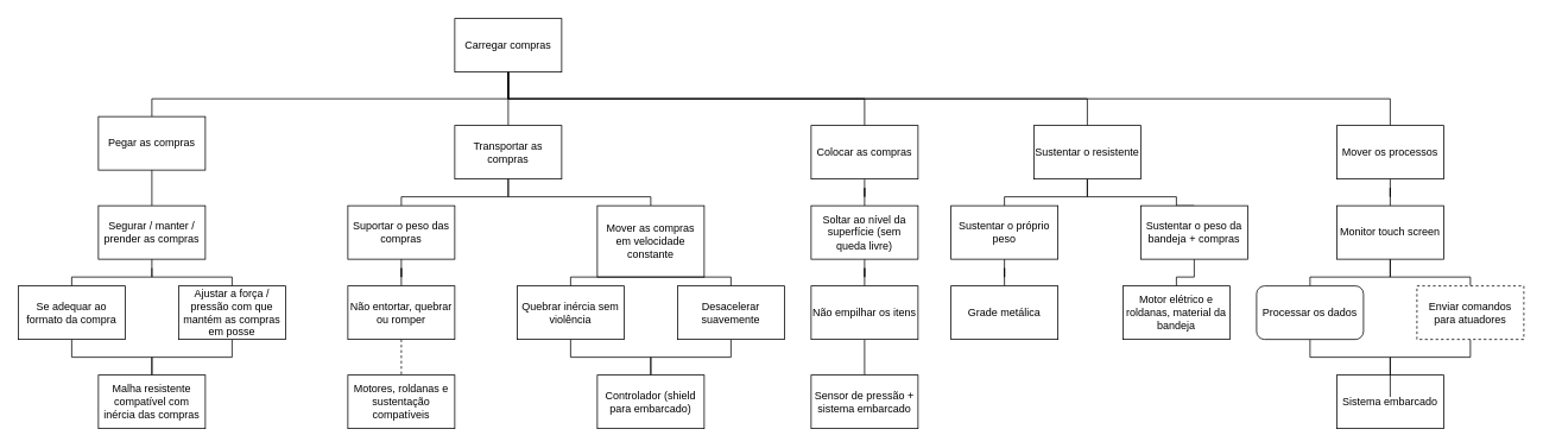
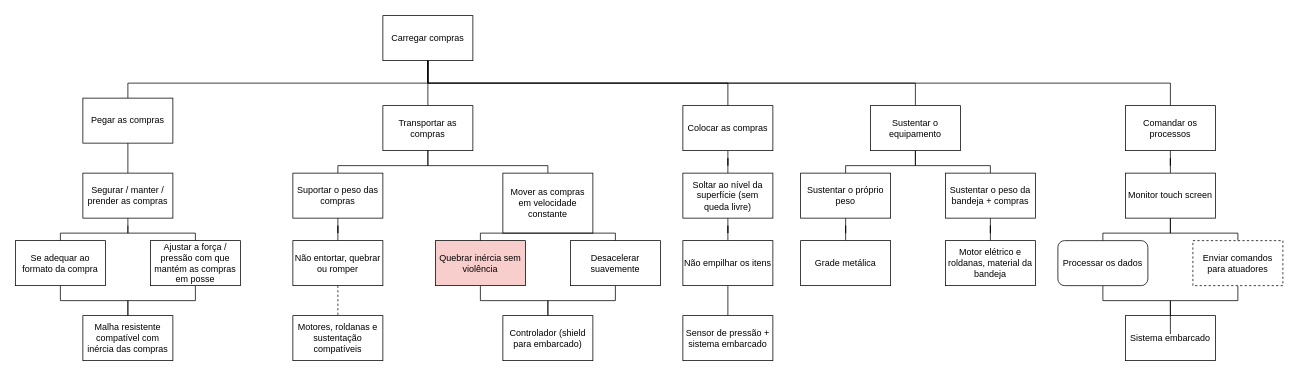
  <mxCell id="0" />
  <mxCell id="1" parent="0" />
  <mxCell id="2" style="edgeStyle=orthogonalEdgeStyle;rounded=0;orthogonalLoop=1;jettySize=auto;html=1;entryX=0.5;entryY=0;entryDx=0;entryDy=0;endArrow=none;endFill=0;" edge="1" parent="1" source="4" target="39"><mxGeometry relative="1" as="geometry"><Array as="points"><mxPoint x="570" y="110" /><mxPoint x="1220" y="110" /></Array></mxGeometry></mxCell>
  <mxCell id="3" style="edgeStyle=orthogonalEdgeStyle;rounded=0;orthogonalLoop=1;jettySize=auto;html=1;entryX=0.5;entryY=0;entryDx=0;entryDy=0;endArrow=none;endFill=0;exitX=0.5;exitY=1;exitDx=0;exitDy=0;" edge="1" parent="1" source="4" target="45"><mxGeometry relative="1" as="geometry" /></mxCell>
  <mxCell id="4" value="Carregar compras" style="whiteSpace=wrap;html=1;" parent="1" vertex="1"><mxGeometry x="510" y="20" width="120" height="60" as="geometry" /></mxCell>
  <mxCell id="5" style="edgeStyle=orthogonalEdgeStyle;rounded=0;orthogonalLoop=1;jettySize=auto;html=1;endArrow=none;endFill=0;entryX=0.5;entryY=1;entryDx=0;entryDy=0;exitX=0.5;exitY=0;exitDx=0;exitDy=0;" parent="1" source="6" target="4" edge="1"><mxGeometry relative="1" as="geometry"><mxPoint x="570" y="110" as="targetPoint" /><Array as="points"><mxPoint x="170" y="110" /><mxPoint x="570" y="110" /></Array></mxGeometry></mxCell>
  <mxCell id="6" value="Pegar as compras" style="whiteSpace=wrap;html=1;" parent="1" vertex="1"><mxGeometry x="110" y="130" width="120" height="60" as="geometry" /></mxCell>
  <mxCell id="7" style="edgeStyle=orthogonalEdgeStyle;rounded=0;orthogonalLoop=1;jettySize=auto;html=1;endArrow=none;endFill=0;" parent="1" source="8" edge="1"><mxGeometry relative="1" as="geometry"><mxPoint x="570" y="80" as="targetPoint" /></mxGeometry></mxCell>
  <mxCell id="8" value="Transportar as compras" style="whiteSpace=wrap;html=1;" parent="1" vertex="1"><mxGeometry x="510" y="140" width="120" height="60" as="geometry" /></mxCell>
  <mxCell id="9" style="edgeStyle=orthogonalEdgeStyle;rounded=0;orthogonalLoop=1;jettySize=auto;html=1;entryX=0.5;entryY=1;entryDx=0;entryDy=0;endArrow=none;endFill=0;" parent="1" source="11" target="4" edge="1"><mxGeometry relative="1" as="geometry"><Array as="points"><mxPoint x="970" y="110" /><mxPoint x="570" y="110" /></Array></mxGeometry></mxCell>
  <mxCell id="10" style="edgeStyle=orthogonalEdgeStyle;rounded=0;orthogonalLoop=1;jettySize=auto;html=1;entryX=0.5;entryY=0;entryDx=0;entryDy=0;endArrow=none;endFill=0;" parent="1" source="11" target="34" edge="1"><mxGeometry relative="1" as="geometry" /></mxCell>
  <mxCell id="11" value="Colocar as compras" style="whiteSpace=wrap;html=1;" parent="1" vertex="1"><mxGeometry x="910" y="140" width="120" height="60" as="geometry" /></mxCell>
  <mxCell id="12" style="edgeStyle=orthogonalEdgeStyle;rounded=0;orthogonalLoop=1;jettySize=auto;html=1;entryX=0.5;entryY=1;entryDx=0;entryDy=0;endArrow=none;endFill=0;" parent="1" source="13" target="6" edge="1"><mxGeometry relative="1" as="geometry" /></mxCell>
  <mxCell id="13" value="Segurar / manter / prender as compras" style="whiteSpace=wrap;html=1;" parent="1" vertex="1"><mxGeometry x="110" y="230" width="120" height="60" as="geometry" /></mxCell>
  <mxCell id="14" style="edgeStyle=orthogonalEdgeStyle;rounded=0;orthogonalLoop=1;jettySize=auto;html=1;endArrow=none;endFill=0;" parent="1" source="16" edge="1"><mxGeometry relative="1" as="geometry"><mxPoint x="170" y="300" as="targetPoint" /><Array as="points"><mxPoint x="80" y="310" /><mxPoint x="170" y="310" /></Array></mxGeometry></mxCell>
  <mxCell id="15" style="edgeStyle=orthogonalEdgeStyle;rounded=0;orthogonalLoop=1;jettySize=auto;html=1;entryX=0.5;entryY=0;entryDx=0;entryDy=0;endArrow=none;endFill=0;" edge="1" parent="1" source="16" target="59"><mxGeometry relative="1" as="geometry"><Array as="points"><mxPoint x="80" y="400" /><mxPoint x="170" y="400" /></Array></mxGeometry></mxCell>
  <mxCell id="16" value="Se adequar ao formato da compra" style="whiteSpace=wrap;html=1;" parent="1" vertex="1"><mxGeometry x="20" y="320" width="120" height="60" as="geometry" /></mxCell>
  <mxCell id="17" style="edgeStyle=orthogonalEdgeStyle;rounded=0;orthogonalLoop=1;jettySize=auto;html=1;entryX=0.5;entryY=1;entryDx=0;entryDy=0;endArrow=none;endFill=0;" parent="1" source="19" target="13" edge="1"><mxGeometry relative="1" as="geometry"><mxPoint x="170" y="310" as="targetPoint" /><Array as="points"><mxPoint x="260" y="310" /><mxPoint x="170" y="310" /></Array></mxGeometry></mxCell>
  <mxCell id="18" style="edgeStyle=orthogonalEdgeStyle;rounded=0;orthogonalLoop=1;jettySize=auto;html=1;entryX=0.5;entryY=0;entryDx=0;entryDy=0;endArrow=none;endFill=0;" edge="1" parent="1" source="19" target="59"><mxGeometry relative="1" as="geometry"><Array as="points"><mxPoint x="260" y="400" /><mxPoint x="170" y="400" /></Array></mxGeometry></mxCell>
  <mxCell id="19" value="Ajustar a força / pressão com que mantém as compras em posse" style="whiteSpace=wrap;html=1;" parent="1" vertex="1"><mxGeometry x="200" y="320" width="120" height="60" as="geometry" /></mxCell>
  <mxCell id="20" style="edgeStyle=orthogonalEdgeStyle;rounded=0;orthogonalLoop=1;jettySize=auto;html=1;entryX=0.5;entryY=1;entryDx=0;entryDy=0;endArrow=none;endFill=0;" parent="1" source="21" target="8" edge="1"><mxGeometry relative="1" as="geometry"><Array as="points"><mxPoint x="450" y="220" /><mxPoint x="570" y="220" /></Array></mxGeometry></mxCell>
  <mxCell id="21" value="Suportar o peso das compras" style="whiteSpace=wrap;html=1;" parent="1" vertex="1"><mxGeometry x="390" y="230" width="120" height="60" as="geometry" /></mxCell>
  <mxCell id="22" style="edgeStyle=orthogonalEdgeStyle;rounded=0;orthogonalLoop=1;jettySize=auto;html=1;entryX=0.5;entryY=1;entryDx=0;entryDy=0;endArrow=none;endFill=0;" parent="1" source="23" target="8" edge="1"><mxGeometry relative="1" as="geometry"><Array as="points"><mxPoint x="730" y="220" /><mxPoint x="570" y="220" /></Array></mxGeometry></mxCell>
  <mxCell id="23" value="Mover as compras em velocidade constante" style="whiteSpace=wrap;html=1;" parent="1" vertex="1"><mxGeometry x="670" y="230" width="120" height="80" as="geometry" /></mxCell>
  <mxCell id="24" style="edgeStyle=orthogonalEdgeStyle;rounded=0;orthogonalLoop=1;jettySize=auto;html=1;entryX=0.5;entryY=1;entryDx=0;entryDy=0;endArrow=none;endFill=0;" parent="1" source="26" target="21" edge="1"><mxGeometry relative="1" as="geometry" /></mxCell>
  <mxCell id="25" style="edgeStyle=orthogonalEdgeStyle;rounded=0;orthogonalLoop=1;jettySize=auto;html=1;entryX=0.5;entryY=0;entryDx=0;entryDy=0;endArrow=none;endFill=0;dashed=1;" edge="1" parent="1" source="26" target="58"><mxGeometry relative="1" as="geometry" /></mxCell>
  <mxCell id="26" value="Não entortar, quebrar ou romper" style="whiteSpace=wrap;html=1;" parent="1" vertex="1"><mxGeometry x="390" y="320" width="120" height="60" as="geometry" /></mxCell>
  <mxCell id="27" style="edgeStyle=orthogonalEdgeStyle;rounded=0;orthogonalLoop=1;jettySize=auto;html=1;entryX=0.5;entryY=1;entryDx=0;entryDy=0;endArrow=none;endFill=0;" parent="1" source="29" target="23" edge="1"><mxGeometry relative="1" as="geometry"><Array as="points"><mxPoint x="640" y="310" /><mxPoint x="730" y="310" /></Array></mxGeometry></mxCell>
  <mxCell id="28" style="edgeStyle=orthogonalEdgeStyle;rounded=0;orthogonalLoop=1;jettySize=auto;html=1;entryX=0.5;entryY=0;entryDx=0;entryDy=0;endArrow=none;endFill=0;" edge="1" parent="1" source="29" target="57"><mxGeometry relative="1" as="geometry"><Array as="points"><mxPoint x="640" y="400" /><mxPoint x="730" y="400" /></Array></mxGeometry></mxCell>
- <mxCell id="29" value="Quebrar inércia sem violência" style="whiteSpace=wrap;html=1;" parent="1" vertex="1"><mxGeometry x="580" y="320" width="120" height="60" as="geometry" /></mxCell>
+ <mxCell id="29" value="Quebrar inércia sem violência" style="whiteSpace=wrap;html=1;fillColor=#f8cecc;" parent="1" vertex="1"><mxGeometry x="580" y="320" width="120" height="60" as="geometry" /></mxCell>
  <mxCell id="30" style="edgeStyle=orthogonalEdgeStyle;rounded=0;orthogonalLoop=1;jettySize=auto;html=1;entryX=0.5;entryY=1;entryDx=0;entryDy=0;endArrow=none;endFill=0;" parent="1" source="32" target="23" edge="1"><mxGeometry relative="1" as="geometry"><Array as="points"><mxPoint x="820" y="310" /><mxPoint x="730" y="310" /></Array></mxGeometry></mxCell>
  <mxCell id="31" style="edgeStyle=orthogonalEdgeStyle;rounded=0;orthogonalLoop=1;jettySize=auto;html=1;entryX=0.5;entryY=0;entryDx=0;entryDy=0;endArrow=none;endFill=0;" edge="1" parent="1" source="32" target="57"><mxGeometry relative="1" as="geometry"><Array as="points"><mxPoint x="820" y="400" /><mxPoint x="730" y="400" /></Array></mxGeometry></mxCell>
  <mxCell id="32" value="Desacelerar suavemente" style="whiteSpace=wrap;html=1;" parent="1" vertex="1"><mxGeometry x="760" y="320" width="120" height="60" as="geometry" /></mxCell>
  <mxCell id="33" style="edgeStyle=orthogonalEdgeStyle;rounded=0;orthogonalLoop=1;jettySize=auto;html=1;entryX=0.5;entryY=0;entryDx=0;entryDy=0;endArrow=none;endFill=0;" parent="1" source="34" target="36" edge="1"><mxGeometry relative="1" as="geometry" /></mxCell>
  <mxCell id="34" value="Soltar ao nível da superfície (sem queda livre)" style="whiteSpace=wrap;html=1;" parent="1" vertex="1"><mxGeometry x="910" y="230" width="120" height="60" as="geometry" /></mxCell>
  <mxCell id="35" value="" style="edgeStyle=orthogonalEdgeStyle;rounded=0;orthogonalLoop=1;jettySize=auto;html=1;endArrow=none;endFill=0;" edge="1" parent="1" source="36" target="56"><mxGeometry relative="1" as="geometry" /></mxCell>
  <mxCell id="36" value="Não empilhar os itens" style="whiteSpace=wrap;html=1;" parent="1" vertex="1"><mxGeometry x="910" y="320" width="120" height="60" as="geometry" /></mxCell>
  <mxCell id="37" style="edgeStyle=orthogonalEdgeStyle;rounded=0;orthogonalLoop=1;jettySize=auto;html=1;entryX=0.5;entryY=0;entryDx=0;entryDy=0;endArrow=none;endFill=0;" edge="1" parent="1" source="39" target="41"><mxGeometry relative="1" as="geometry"><Array as="points"><mxPoint x="1220" y="220" /><mxPoint x="1127" y="220" /></Array></mxGeometry></mxCell>
  <mxCell id="38" style="edgeStyle=orthogonalEdgeStyle;rounded=0;orthogonalLoop=1;jettySize=auto;html=1;entryX=0.5;entryY=0;entryDx=0;entryDy=0;endArrow=none;endFill=0;exitX=0.5;exitY=1;exitDx=0;exitDy=0;" edge="1" parent="1" source="39" target="43"><mxGeometry relative="1" as="geometry"><Array as="points"><mxPoint x="1220" y="220" /><mxPoint x="1320" y="220" /></Array></mxGeometry></mxCell>
- <mxCell id="39" value="Sustentar o resistente" style="whiteSpace=wrap;html=1;" vertex="1" parent="1"><mxGeometry x="1160" y="140" width="120" height="60" as="geometry" /></mxCell>
+ <mxCell id="39" value="Sustentar o equipamento" style="whiteSpace=wrap;html=1;" vertex="1" parent="1"><mxGeometry x="1160" y="140" width="120" height="60" as="geometry" /></mxCell>
  <mxCell id="40" style="edgeStyle=orthogonalEdgeStyle;rounded=0;orthogonalLoop=1;jettySize=auto;html=1;entryX=0.5;entryY=0;entryDx=0;entryDy=0;endArrow=none;endFill=0;" edge="1" parent="1" source="41" target="54"><mxGeometry relative="1" as="geometry" /></mxCell>
  <mxCell id="41" value="Sustentar o próprio peso" style="rounded=0;whiteSpace=wrap;html=1;" vertex="1" parent="1"><mxGeometry x="1067" y="230" width="120" height="60" as="geometry" /></mxCell>
  <mxCell id="42" style="edgeStyle=orthogonalEdgeStyle;rounded=0;orthogonalLoop=1;jettySize=auto;html=1;entryX=0.5;entryY=0;entryDx=0;entryDy=0;endArrow=none;endFill=0;" edge="1" parent="1" source="43" target="55"><mxGeometry relative="1" as="geometry" /></mxCell>
- <mxCell id="43" value="Sustentar o peso da bandeja + compras" style="whiteSpace=wrap;html=1;" vertex="1" parent="1"><mxGeometry x="1280" y="230" width="120" height="60" as="geometry" /></mxCell>
+ <mxCell id="43" value="Sustentar o peso da bandeja + compras" style="whiteSpace=wrap;html=1;" vertex="1" parent="1"><mxGeometry x="1260" y="230" width="120" height="60" as="geometry" /></mxCell>
  <mxCell id="44" style="edgeStyle=orthogonalEdgeStyle;rounded=0;orthogonalLoop=1;jettySize=auto;html=1;entryX=0.5;entryY=0;entryDx=0;entryDy=0;endArrow=none;endFill=0;" edge="1" parent="1" source="45" target="48"><mxGeometry relative="1" as="geometry" /></mxCell>
- <mxCell id="45" value="Mover os processos" style="whiteSpace=wrap;html=1;" vertex="1" parent="1"><mxGeometry x="1500" y="140" width="120" height="60" as="geometry" /></mxCell>
+ <mxCell id="45" value="Comandar os processos" style="whiteSpace=wrap;html=1;" vertex="1" parent="1"><mxGeometry x="1500" y="140" width="120" height="60" as="geometry" /></mxCell>
  <mxCell id="46" style="edgeStyle=orthogonalEdgeStyle;rounded=0;orthogonalLoop=1;jettySize=auto;html=1;entryX=0.5;entryY=0;entryDx=0;entryDy=0;endArrow=none;endFill=0;" edge="1" parent="1" source="48" target="50"><mxGeometry relative="1" as="geometry"><Array as="points"><mxPoint x="1560" y="310" /><mxPoint x="1470" y="310" /></Array></mxGeometry></mxCell>
  <mxCell id="47" style="edgeStyle=orthogonalEdgeStyle;rounded=0;orthogonalLoop=1;jettySize=auto;html=1;entryX=0.5;entryY=0;entryDx=0;entryDy=0;endArrow=none;endFill=0;" edge="1" parent="1" source="48" target="53"><mxGeometry relative="1" as="geometry"><Array as="points"><mxPoint x="1560" y="310" /><mxPoint x="1650" y="310" /></Array></mxGeometry></mxCell>
  <mxCell id="48" value="Monitor touch screen" style="whiteSpace=wrap;html=1;" vertex="1" parent="1"><mxGeometry x="1500" y="230" width="120" height="60" as="geometry" /></mxCell>
  <mxCell id="49" style="edgeStyle=orthogonalEdgeStyle;rounded=0;orthogonalLoop=1;jettySize=auto;html=1;entryX=0.5;entryY=0;entryDx=0;entryDy=0;endArrow=none;endFill=0;" edge="1" parent="1" source="50" target="51"><mxGeometry relative="1" as="geometry"><Array as="points"><mxPoint x="1470" y="400" /><mxPoint x="1560" y="400" /></Array></mxGeometry></mxCell>
  <mxCell id="50" value="Processar os dados" style="whiteSpace=wrap;html=1;rounded=1;" vertex="1" parent="1"><mxGeometry x="1410" y="320" width="120" height="60" as="geometry" /></mxCell>
  <mxCell id="51" value="Sistema embarcado" style="whiteSpace=wrap;html=1;" vertex="1" parent="1"><mxGeometry x="1500" y="420" width="120" height="60" as="geometry" /></mxCell>
  <mxCell id="52" style="edgeStyle=orthogonalEdgeStyle;rounded=0;orthogonalLoop=1;jettySize=auto;html=1;endArrow=none;endFill=0;" edge="1" parent="1" source="53"><mxGeometry relative="1" as="geometry"><mxPoint x="1560" y="444.5" as="targetPoint" /><Array as="points"><mxPoint x="1650" y="400" /><mxPoint x="1560" y="400" /></Array></mxGeometry></mxCell>
  <mxCell id="53" value="Enviar comandos para atuadores" style="whiteSpace=wrap;html=1;dashed=1;" vertex="1" parent="1"><mxGeometry x="1590" y="320" width="120" height="60" as="geometry" /></mxCell>
  <mxCell id="54" value="Grade metálica" style="whiteSpace=wrap;html=1;" vertex="1" parent="1"><mxGeometry x="1067" y="320" width="120" height="60" as="geometry" /></mxCell>
  <mxCell id="55" value="Motor elétrico e roldanas, material da bandeja" style="whiteSpace=wrap;html=1;" vertex="1" parent="1"><mxGeometry x="1260" y="320" width="120" height="60" as="geometry" /></mxCell>
  <mxCell id="56" value="Sensor de pressão + sistema embarcado" style="whiteSpace=wrap;html=1;" vertex="1" parent="1"><mxGeometry x="910" y="420" width="120" height="60" as="geometry" /></mxCell>
  <mxCell id="57" value="Controlador (shield para embarcado)" style="whiteSpace=wrap;html=1;" vertex="1" parent="1"><mxGeometry x="670" y="420" width="120" height="60" as="geometry" /></mxCell>
  <mxCell id="58" value="Motores, roldanas e sustentação compatíveis" style="whiteSpace=wrap;html=1;" vertex="1" parent="1"><mxGeometry x="390" y="420" width="120" height="60" as="geometry" /></mxCell>
  <mxCell id="59" value="Malha resistente compatível com inércia das compras" style="whiteSpace=wrap;html=1;" vertex="1" parent="1"><mxGeometry x="110" y="420" width="120" height="60" as="geometry" /></mxCell>
